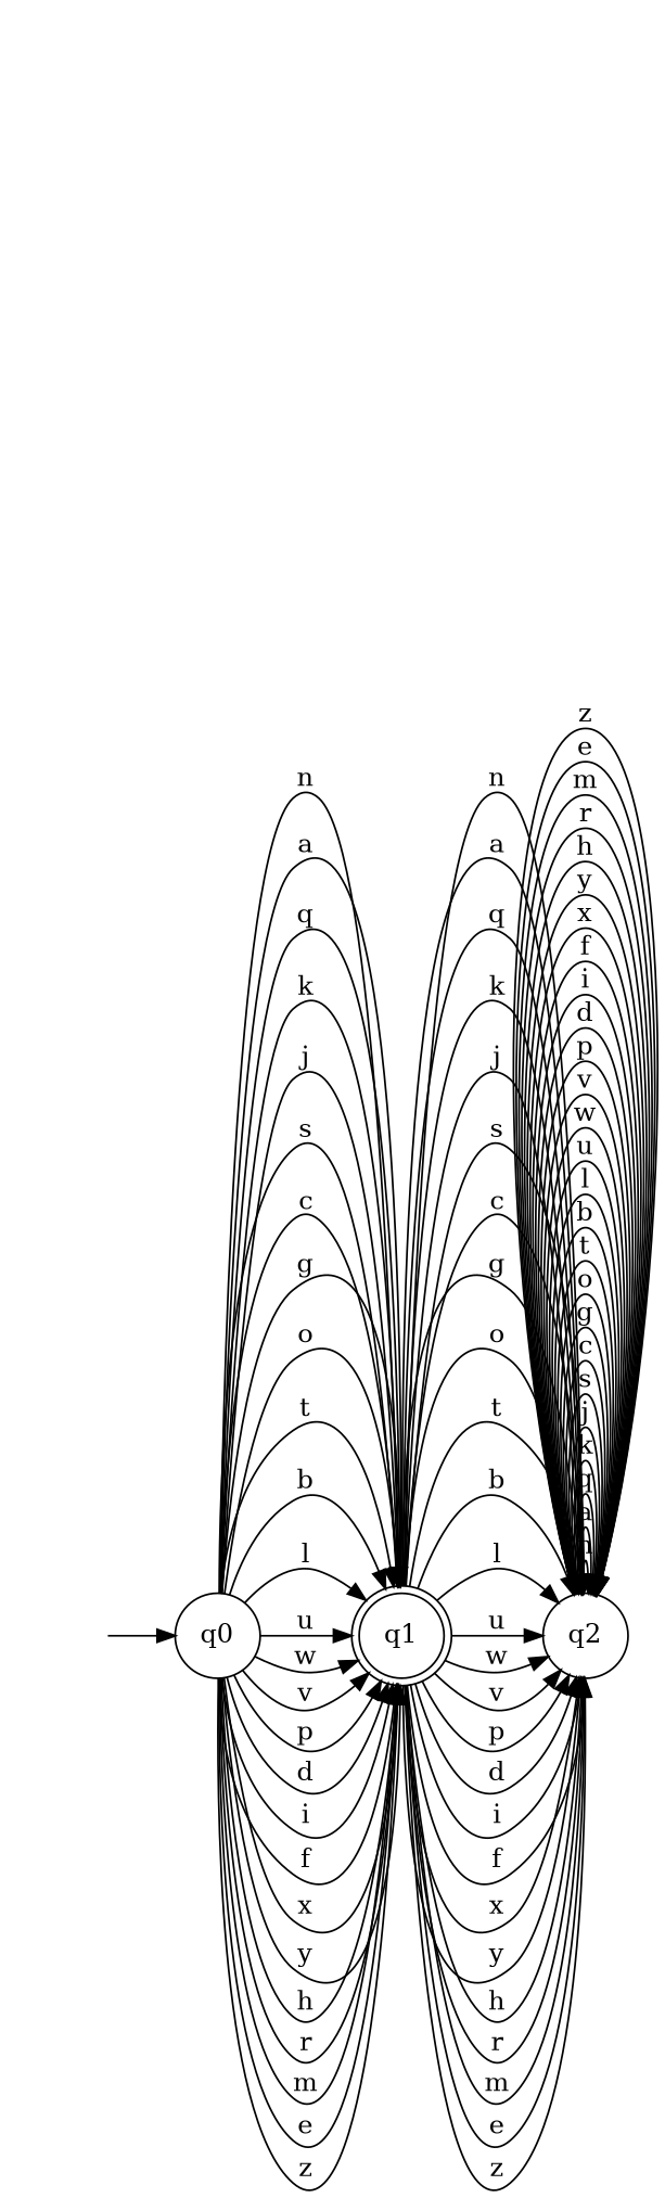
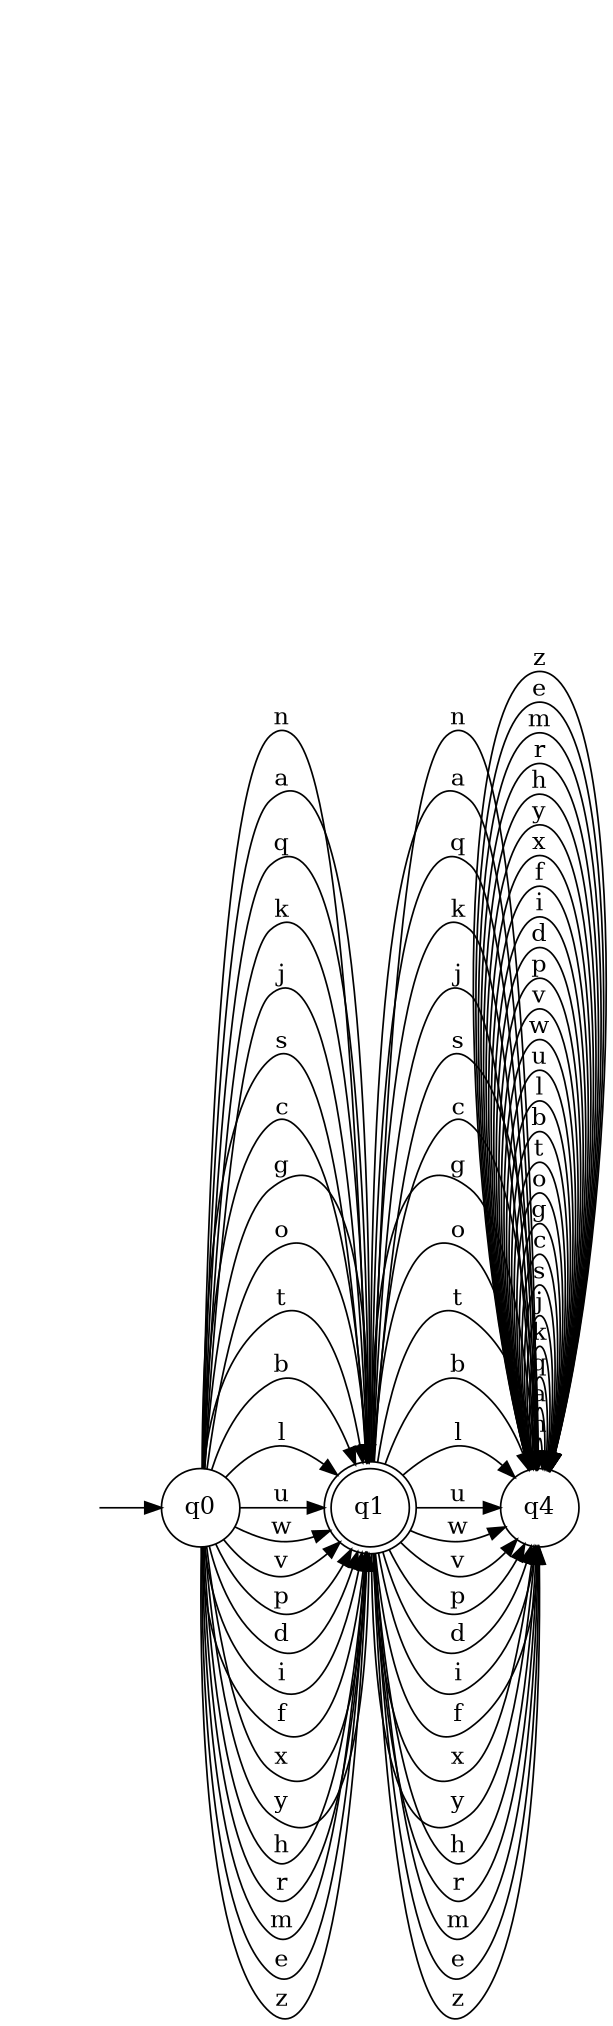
  digraph {
    rankdir=LR
    node [shape=circle]
    "" [shape=plaintext]
    n2 [label=q0]
    n3 [label=q1 shape=doublecircle]
-   n4 [label=q2]
+   n4 [label=q4]
    "" -> n2
    n2 -> n3 [label=n]
    n2 -> n3 [label=a]
    n2 -> n3 [label=q]
    n2 -> n3 [label=k]
    n2 -> n3 [label=j]
    n2 -> n3 [label=s]
    n2 -> n3 [label=c]
    n2 -> n3 [label=g]
    n2 -> n3 [label=o]
    n2 -> n3 [label=t]
    n2 -> n3 [label=b]
    n2 -> n3 [label=l]
    n2 -> n3 [label=u]
    n2 -> n3 [label=w]
    n2 -> n3 [label=v]
    n2 -> n3 [label=p]
    n2 -> n3 [label=d]
    n2 -> n3 [label=i]
    n2 -> n3 [label=f]
    n2 -> n3 [label=x]
    n2 -> n3 [label=y]
    n2 -> n3 [label=h]
    n2 -> n3 [label=r]
    n2 -> n3 [label=m]
    n2 -> n3 [label=e]
    n2 -> n3 [label=z]
    n3 -> n4 [label=n]
    n3 -> n4 [label=a]
    n3 -> n4 [label=q]
    n3 -> n4 [label=k]
    n3 -> n4 [label=j]
    n3 -> n4 [label=s]
    n3 -> n4 [label=c]
    n3 -> n4 [label=g]
    n3 -> n4 [label=o]
    n3 -> n4 [label=t]
    n3 -> n4 [label=b]
    n3 -> n4 [label=l]
    n3 -> n4 [label=u]
    n3 -> n4 [label=w]
    n3 -> n4 [label=v]
    n3 -> n4 [label=p]
    n3 -> n4 [label=d]
    n3 -> n4 [label=i]
    n3 -> n4 [label=f]
    n3 -> n4 [label=x]
    n3 -> n4 [label=y]
    n3 -> n4 [label=h]
    n3 -> n4 [label=r]
    n3 -> n4 [label=m]
    n3 -> n4 [label=e]
    n3 -> n4 [label=z]
    n4 -> n4 [label=n]
    n4 -> n4 [label=a]
    n4 -> n4 [label=q]
    n4 -> n4 [label=k]
    n4 -> n4 [label=j]
    n4 -> n4 [label=s]
    n4 -> n4 [label=c]
    n4 -> n4 [label=g]
    n4 -> n4 [label=o]
    n4 -> n4 [label=t]
    n4 -> n4 [label=b]
    n4 -> n4 [label=l]
    n4 -> n4 [label=u]
    n4 -> n4 [label=w]
    n4 -> n4 [label=v]
    n4 -> n4 [label=p]
    n4 -> n4 [label=d]
    n4 -> n4 [label=i]
    n4 -> n4 [label=f]
    n4 -> n4 [label=x]
    n4 -> n4 [label=y]
    n4 -> n4 [label=h]
    n4 -> n4 [label=r]
    n4 -> n4 [label=m]
    n4 -> n4 [label=e]
    n4 -> n4 [label=z]
  }
